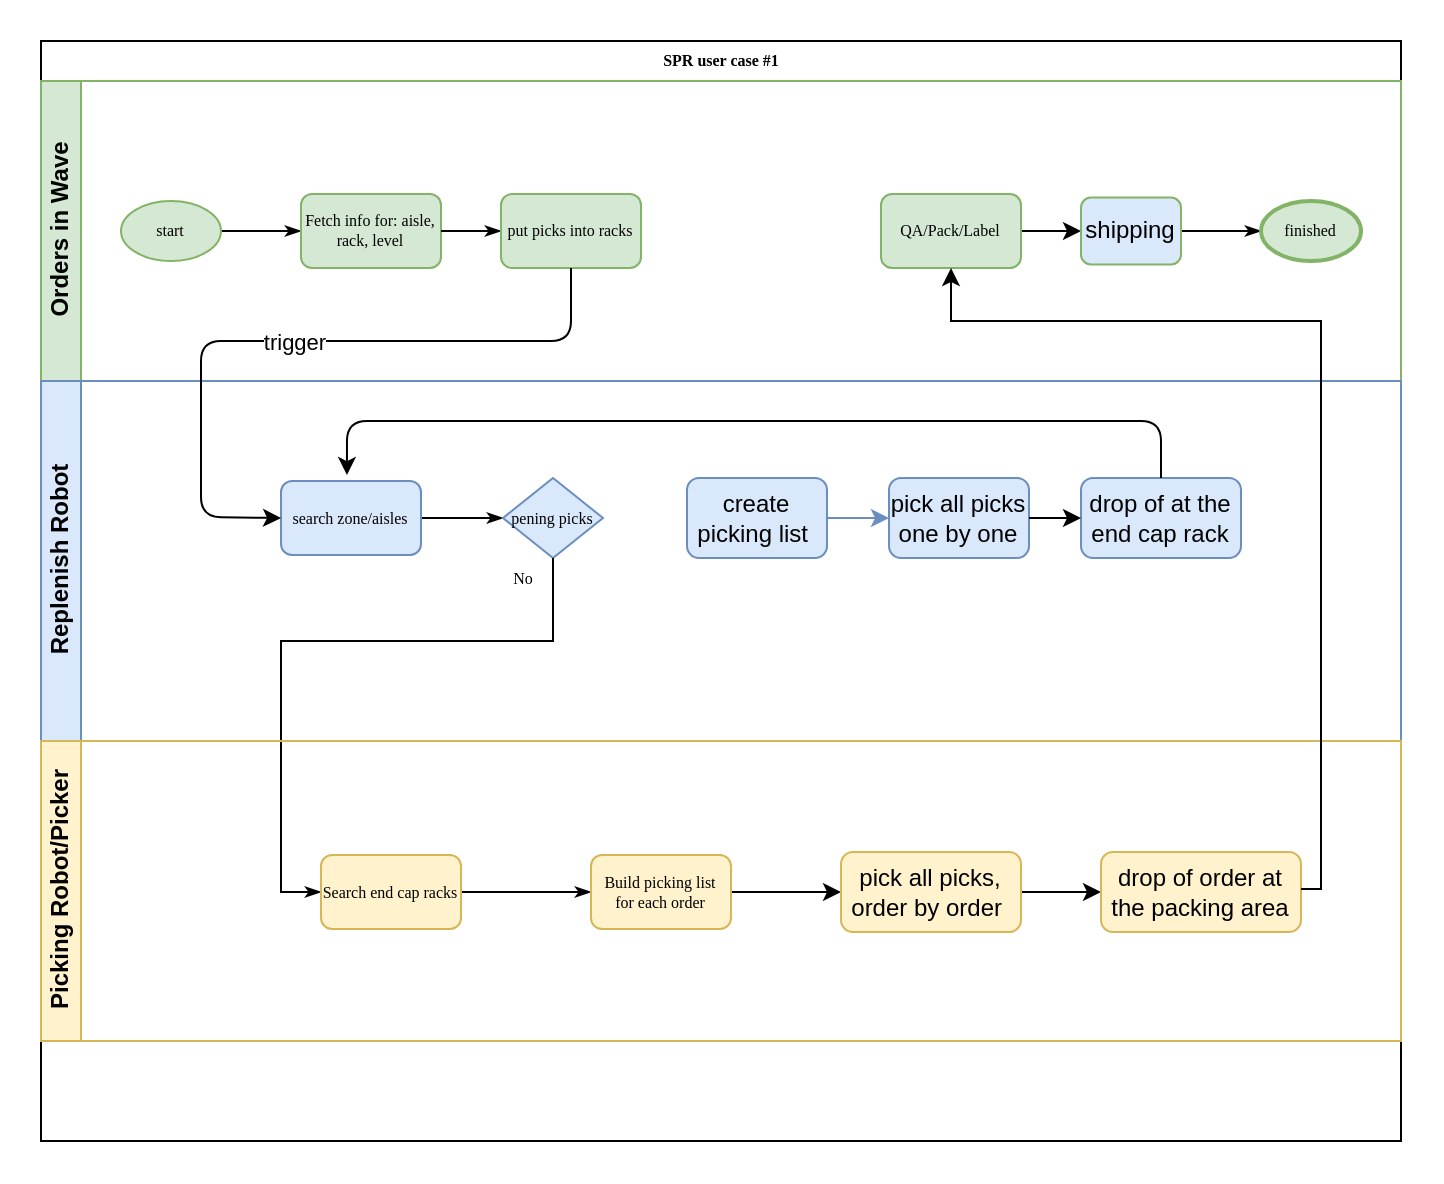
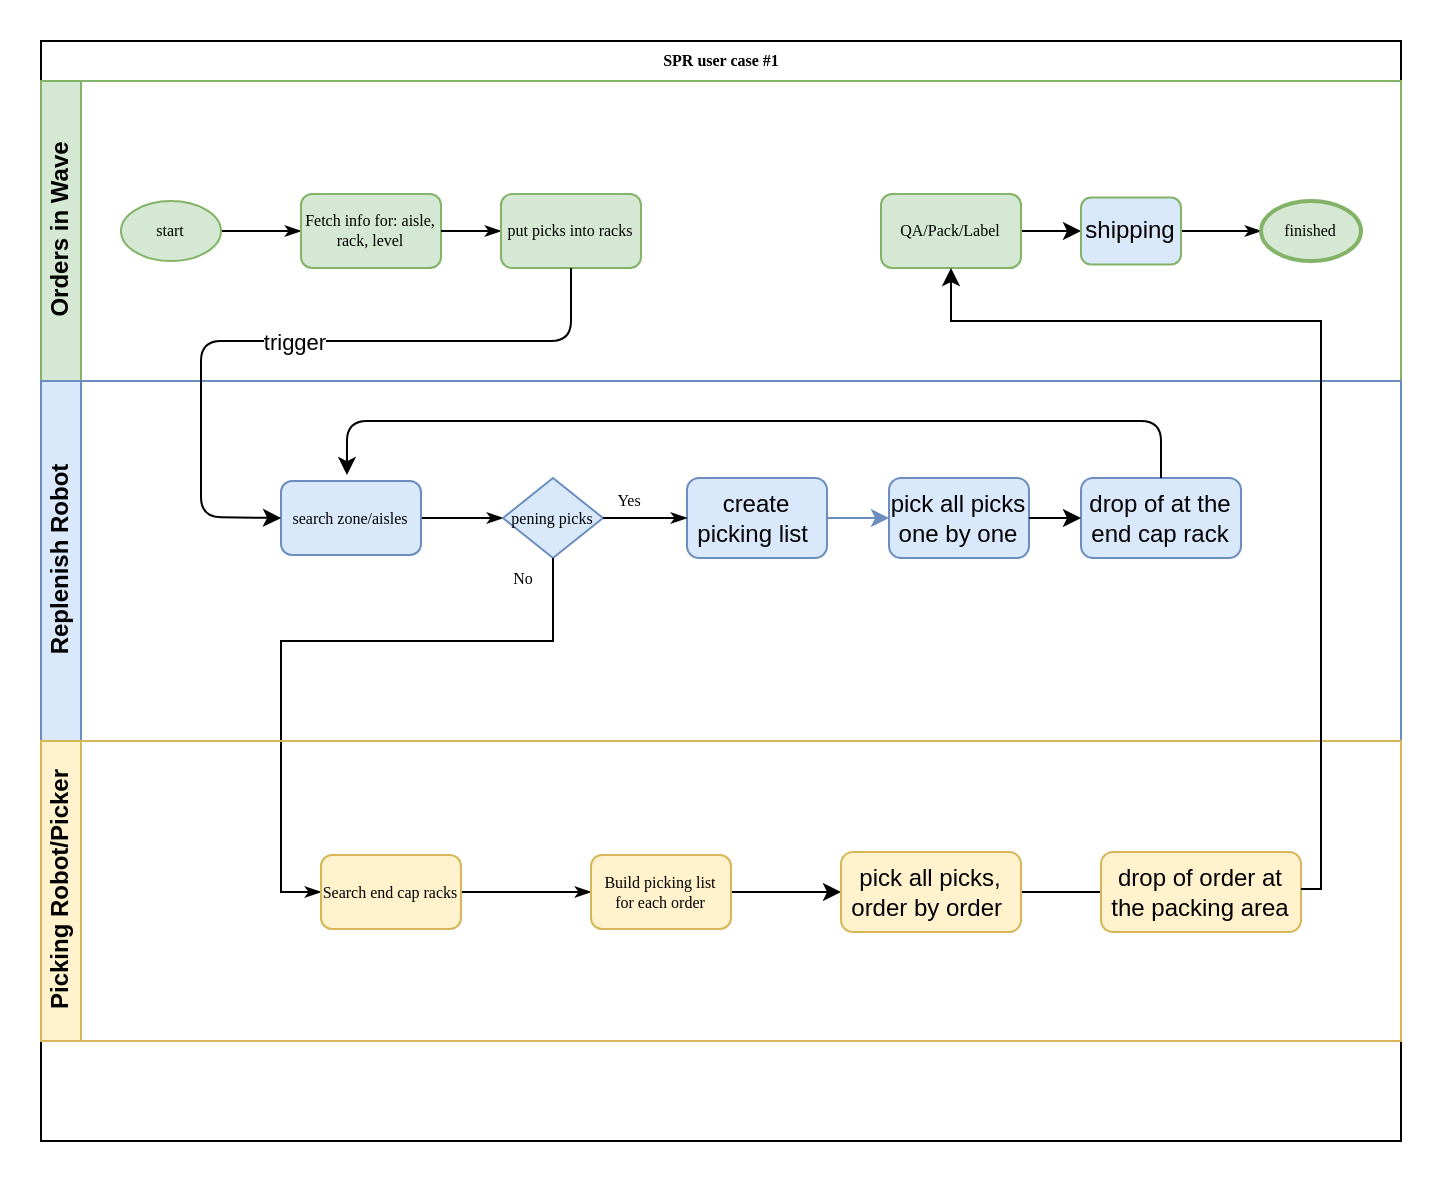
  <mxCell id="0" />
  <mxCell id="1" parent="0" />
  <mxCell id="2" value="SPR user case #1" style="swimlane;html=1;childLayout=stackLayout;horizontal=1;startSize=20;horizontalStack=0;rounded=0;shadow=0;labelBackgroundColor=none;strokeWidth=1;fontFamily=Verdana;fontSize=8;align=center;" parent="1" vertex="1"><mxGeometry x="20" y="20" width="680" height="550" as="geometry" /></mxCell>
  <mxCell id="3" value="Orders in Wave" style="swimlane;html=1;startSize=20;horizontal=0;fillColor=#d5e8d4;strokeColor=#82b366;" parent="2" vertex="1"><mxGeometry y="20" width="680" height="150" as="geometry" /></mxCell>
  <mxCell id="4" style="edgeStyle=orthogonalEdgeStyle;rounded=0;html=1;labelBackgroundColor=none;startArrow=none;startFill=0;startSize=5;endArrow=classicThin;endFill=1;endSize=5;jettySize=auto;orthogonalLoop=1;strokeWidth=1;fontFamily=Verdana;fontSize=8" parent="3" source="5" target="6" edge="1"><mxGeometry relative="1" as="geometry" /></mxCell>
  <mxCell id="5" value="start" style="ellipse;whiteSpace=wrap;html=1;rounded=0;shadow=0;labelBackgroundColor=none;strokeWidth=1;fontFamily=Verdana;fontSize=8;align=center;fillColor=#d5e8d4;strokeColor=#82b366;" parent="3" vertex="1"><mxGeometry x="40" y="60" width="50" height="30" as="geometry" /></mxCell>
  <mxCell id="6" value="Fetch info for: aisle, rack, level" style="rounded=1;whiteSpace=wrap;html=1;shadow=0;labelBackgroundColor=none;strokeWidth=1;fontFamily=Verdana;fontSize=8;align=center;fillColor=#d5e8d4;strokeColor=#82b366;" parent="3" vertex="1"><mxGeometry x="130" y="56.5" width="70" height="37" as="geometry" /></mxCell>
  <mxCell id="7" style="edgeStyle=orthogonalEdgeStyle;rounded=0;html=1;labelBackgroundColor=none;startArrow=none;startFill=0;startSize=5;endArrow=classicThin;endFill=1;endSize=5;jettySize=auto;orthogonalLoop=1;strokeWidth=1;fontFamily=Verdana;fontSize=8;exitX=1;exitY=0.5;exitDx=0;exitDy=0;entryX=0;entryY=0.5;entryDx=0;entryDy=0;" parent="3" source="6" target="8" edge="1"><mxGeometry relative="1" as="geometry"><mxPoint x="330" y="75" as="targetPoint" /></mxGeometry></mxCell>
  <mxCell id="8" value="put picks into racks" style="rounded=1;whiteSpace=wrap;html=1;shadow=0;labelBackgroundColor=none;strokeWidth=1;fontFamily=Verdana;fontSize=8;align=center;fillColor=#d5e8d4;strokeColor=#82b366;" parent="3" vertex="1"><mxGeometry x="230" y="56.5" width="70" height="37" as="geometry" /></mxCell>
  <mxCell id="9" style="edgeStyle=orthogonalEdgeStyle;rounded=0;orthogonalLoop=1;jettySize=auto;html=1;entryX=0;entryY=0.5;entryDx=0;entryDy=0;" edge="1" parent="3" source="10" target="13"><mxGeometry relative="1" as="geometry" /></mxCell>
  <mxCell id="10" value="QA/Pack/Label" style="rounded=1;whiteSpace=wrap;html=1;shadow=0;labelBackgroundColor=none;strokeWidth=1;fontFamily=Verdana;fontSize=8;align=center;fillColor=#d5e8d4;strokeColor=#82b366;" parent="3" vertex="1"><mxGeometry x="420" y="56.5" width="70" height="37" as="geometry" /></mxCell>
  <mxCell id="11" style="edgeStyle=orthogonalEdgeStyle;rounded=0;html=1;labelBackgroundColor=none;startArrow=none;startFill=0;startSize=5;endArrow=classicThin;endFill=1;endSize=5;jettySize=auto;orthogonalLoop=1;strokeWidth=1;fontFamily=Verdana;fontSize=8;exitX=1;exitY=0.5;exitDx=0;exitDy=0;" parent="3" source="13" target="12" edge="1"><mxGeometry relative="1" as="geometry"><mxPoint x="579.966" y="75.034" as="sourcePoint" /></mxGeometry></mxCell>
  <mxCell id="12" value="finished" style="ellipse;whiteSpace=wrap;html=1;rounded=0;shadow=0;labelBackgroundColor=none;strokeWidth=2;fontFamily=Verdana;fontSize=8;align=center;fillColor=#d5e8d4;strokeColor=#82b366;" parent="3" vertex="1"><mxGeometry x="610" y="60" width="50" height="30" as="geometry" /></mxCell>
  <mxCell id="13" value="shipping" style="rounded=1;whiteSpace=wrap;html=1;fillColor=#dae8fc;strokeColor=#82b366;" vertex="1" parent="3"><mxGeometry x="520" y="58.25" width="50" height="33.5" as="geometry" /></mxCell>
  <mxCell id="14" value="Replenish Robot" style="swimlane;html=1;startSize=20;horizontal=0;fillColor=#dae8fc;strokeColor=#6c8ebf;" parent="2" vertex="1"><mxGeometry y="170" width="680" height="180" as="geometry"><mxRectangle y="170" width="680" height="20" as="alternateBounds" /></mxGeometry></mxCell>
  <mxCell id="15" style="edgeStyle=orthogonalEdgeStyle;rounded=0;html=1;labelBackgroundColor=none;startArrow=none;startFill=0;startSize=5;endArrow=classicThin;endFill=1;endSize=5;jettySize=auto;orthogonalLoop=1;strokeWidth=1;fontFamily=Verdana;fontSize=8" parent="14" source="16" target="17" edge="1"><mxGeometry relative="1" as="geometry" /></mxCell>
  <mxCell id="16" value="search zone/aisles" style="rounded=1;whiteSpace=wrap;html=1;shadow=0;labelBackgroundColor=none;strokeWidth=1;fontFamily=Verdana;fontSize=8;align=center;fillColor=#dae8fc;strokeColor=#6c8ebf;" parent="14" vertex="1"><mxGeometry x="120" y="50.0" width="70" height="37" as="geometry" /></mxCell>
  <mxCell id="17" value="pening picks" style="strokeWidth=1;html=1;shape=mxgraph.flowchart.decision;whiteSpace=wrap;rounded=1;shadow=0;labelBackgroundColor=none;fontFamily=Verdana;fontSize=8;align=center;fillColor=#dae8fc;strokeColor=#6c8ebf;" parent="14" vertex="1"><mxGeometry x="231" y="48.5" width="50" height="40" as="geometry" /></mxCell>
  <mxCell id="18" value="create picking list&amp;nbsp;" style="rounded=1;whiteSpace=wrap;html=1;fillColor=#dae8fc;strokeColor=#6c8ebf;" vertex="1" parent="14"><mxGeometry x="323" y="48.5" width="70" height="40" as="geometry" /></mxCell>
  <mxCell id="19" value="pick all picks one by one" style="rounded=1;whiteSpace=wrap;html=1;fillColor=#dae8fc;strokeColor=#6c8ebf;" vertex="1" parent="14"><mxGeometry x="424" y="48.5" width="70" height="40" as="geometry" /></mxCell>
  <mxCell id="20" value="drop of at the end cap rack" style="rounded=1;whiteSpace=wrap;html=1;fillColor=#dae8fc;strokeColor=#6c8ebf;" vertex="1" parent="14"><mxGeometry x="520" y="48.5" width="80" height="40" as="geometry" /></mxCell>
+ <mxCell id="21" value="Yes" style="edgeStyle=orthogonalEdgeStyle;rounded=0;html=1;labelBackgroundColor=none;startArrow=none;startFill=0;startSize=5;endArrow=classicThin;endFill=1;endSize=5;jettySize=auto;orthogonalLoop=1;strokeWidth=1;fontFamily=Verdana;fontSize=8;entryX=0;entryY=0.5;entryDx=0;entryDy=0;" parent="14" source="17" target="18" edge="1"><mxGeometry x="-0.365" y="9" relative="1" as="geometry"><mxPoint as="offset" /></mxGeometry></mxCell>
  <mxCell id="22" value="" style="endArrow=classic;html=1;exitX=1;exitY=0.5;exitDx=0;exitDy=0;entryX=0;entryY=0.5;entryDx=0;entryDy=0;fillColor=#dae8fc;strokeColor=#6c8ebf;" edge="1" parent="14" source="18" target="19"><mxGeometry width="50" height="50" relative="1" as="geometry"><mxPoint x="430" y="120" as="sourcePoint" /><mxPoint x="400" y="70" as="targetPoint" /></mxGeometry></mxCell>
  <mxCell id="23" value="" style="endArrow=classic;html=1;entryX=0;entryY=0.5;entryDx=0;entryDy=0;exitX=1;exitY=0.5;exitDx=0;exitDy=0;" edge="1" parent="14" source="19" target="20"><mxGeometry width="50" height="50" relative="1" as="geometry"><mxPoint x="90" y="140" as="sourcePoint" /><mxPoint x="140" y="90" as="targetPoint" /></mxGeometry></mxCell>
  <mxCell id="24" value="" style="endArrow=classic;html=1;entryX=0.471;entryY=-0.081;entryDx=0;entryDy=0;entryPerimeter=0;exitX=0.5;exitY=0;exitDx=0;exitDy=0;" edge="1" parent="14" source="20" target="16"><mxGeometry width="50" height="50" relative="1" as="geometry"><mxPoint x="260" y="120" as="sourcePoint" /><mxPoint x="310" y="70" as="targetPoint" /><Array as="points"><mxPoint x="560" y="20" /><mxPoint x="153" y="20" /></Array></mxGeometry></mxCell>
  <mxCell id="25" value="" style="endArrow=classic;html=1;entryX=0;entryY=0.5;entryDx=0;entryDy=0;exitX=0.5;exitY=1;exitDx=0;exitDy=0;" edge="1" parent="2" source="8" target="16"><mxGeometry relative="1" as="geometry"><mxPoint x="140" y="130" as="sourcePoint" /><mxPoint x="240" y="130" as="targetPoint" /><Array as="points"><mxPoint x="265" y="150" /><mxPoint x="80" y="150" /><mxPoint x="80" y="238" /></Array></mxGeometry></mxCell>
  <mxCell id="26" value="trigger" style="edgeLabel;resizable=0;html=1;align=center;verticalAlign=middle;" connectable="0" vertex="1" parent="25"><mxGeometry relative="1" as="geometry" /></mxCell>
  <mxCell id="27" value="No" style="edgeStyle=orthogonalEdgeStyle;rounded=0;html=1;labelBackgroundColor=none;startArrow=none;startFill=0;startSize=5;endArrow=classicThin;endFill=1;endSize=5;jettySize=auto;orthogonalLoop=1;strokeWidth=1;fontFamily=Verdana;fontSize=8;entryX=0;entryY=0.5;entryDx=0;entryDy=0;exitX=0.5;exitY=1;exitDx=0;exitDy=0;exitPerimeter=0;" parent="2" source="17" target="30" edge="1"><mxGeometry x="-0.936" y="-15" relative="1" as="geometry"><mxPoint as="offset" /><mxPoint x="265" y="190" as="targetPoint" /><Array as="points"><mxPoint x="256" y="300" /><mxPoint x="120" y="300" /><mxPoint x="120" y="426" /></Array></mxGeometry></mxCell>
  <mxCell id="28" value="Picking Robot/Picker" style="swimlane;html=1;startSize=20;horizontal=0;fillColor=#fff2cc;strokeColor=#d6b656;" parent="2" vertex="1"><mxGeometry y="350" width="680" height="150" as="geometry" /></mxCell>
  <mxCell id="29" style="edgeStyle=orthogonalEdgeStyle;rounded=0;html=1;labelBackgroundColor=none;startArrow=none;startFill=0;startSize=5;endArrow=classicThin;endFill=1;endSize=5;jettySize=auto;orthogonalLoop=1;strokeWidth=1;fontFamily=Verdana;fontSize=8;entryX=0;entryY=0.5;entryDx=0;entryDy=0;" parent="28" source="30" target="32" edge="1"><mxGeometry relative="1" as="geometry"><mxPoint x="330" y="75.5" as="targetPoint" /></mxGeometry></mxCell>
  <mxCell id="30" value="Search end cap racks" style="rounded=1;whiteSpace=wrap;html=1;shadow=0;labelBackgroundColor=none;strokeWidth=1;fontFamily=Verdana;fontSize=8;align=center;fillColor=#fff2cc;strokeColor=#d6b656;" parent="28" vertex="1"><mxGeometry x="140" y="57.0" width="70" height="37" as="geometry" /></mxCell>
  <mxCell id="31" style="edgeStyle=orthogonalEdgeStyle;rounded=0;orthogonalLoop=1;jettySize=auto;html=1;exitX=1;exitY=0.5;exitDx=0;exitDy=0;entryX=0;entryY=0.5;entryDx=0;entryDy=0;" edge="1" parent="28" source="32" target="34"><mxGeometry relative="1" as="geometry" /></mxCell>
  <mxCell id="32" value="Build picking list&lt;br&gt;for each order" style="rounded=1;whiteSpace=wrap;html=1;shadow=0;labelBackgroundColor=none;strokeWidth=1;fontFamily=Verdana;fontSize=8;align=center;fillColor=#fff2cc;strokeColor=#d6b656;" parent="28" vertex="1"><mxGeometry x="275" y="57.0" width="70" height="37" as="geometry" /></mxCell>
- <mxCell id="33" style="edgeStyle=orthogonalEdgeStyle;rounded=0;orthogonalLoop=1;jettySize=auto;html=1;entryX=0;entryY=0.5;entryDx=0;entryDy=0;" edge="1" parent="28" source="34" target="35"><mxGeometry relative="1" as="geometry" /></mxCell>
+ <mxCell id="33" style="edgeStyle=orthogonalEdgeStyle;rounded=0;orthogonalLoop=1;jettySize=auto;html=1;entryX=0;entryY=0.5;entryDx=0;entryDy=0;endArrow=none;" edge="1" parent="28" source="34" target="35"><mxGeometry relative="1" as="geometry" /></mxCell>
  <mxCell id="34" value="pick all picks,&lt;br&gt;order by order&amp;nbsp;" style="rounded=1;whiteSpace=wrap;html=1;fillColor=#fff2cc;strokeColor=#d6b656;" vertex="1" parent="28"><mxGeometry x="400" y="55.5" width="90" height="40" as="geometry" /></mxCell>
  <mxCell id="35" value="drop of order at the packing area" style="rounded=1;whiteSpace=wrap;html=1;fillColor=#fff2cc;strokeColor=#d6b656;" vertex="1" parent="28"><mxGeometry x="530" y="55.5" width="100" height="40" as="geometry" /></mxCell>
  <mxCell id="36" style="edgeStyle=orthogonalEdgeStyle;rounded=0;orthogonalLoop=1;jettySize=auto;html=1;" edge="1" parent="2" source="35" target="10"><mxGeometry relative="1" as="geometry"><Array as="points"><mxPoint x="640" y="424" /><mxPoint x="640" y="140" /><mxPoint x="455" y="140" /></Array></mxGeometry></mxCell>
